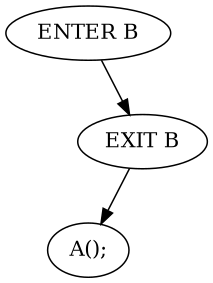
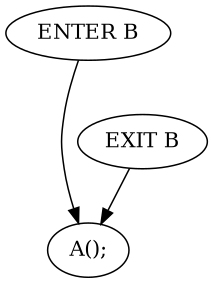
  digraph {
    n1 [label="ENTER B"]
    n2 [label="A();"]
    n3 [label="EXIT B"]
-   n1 -> n3
+   n1 -> n2
    n3 -> n2
  }
